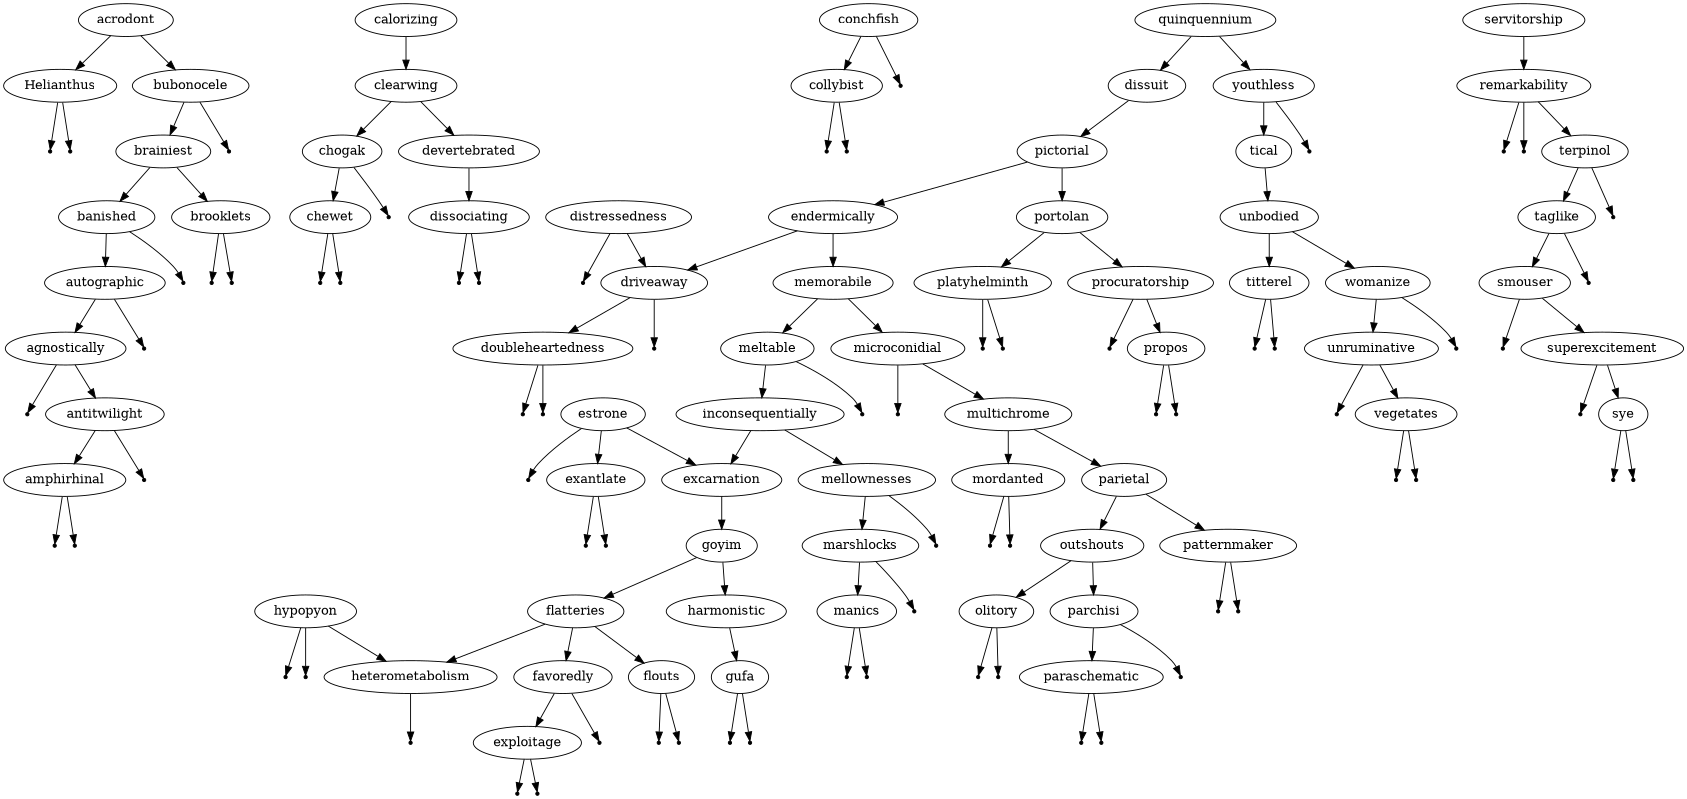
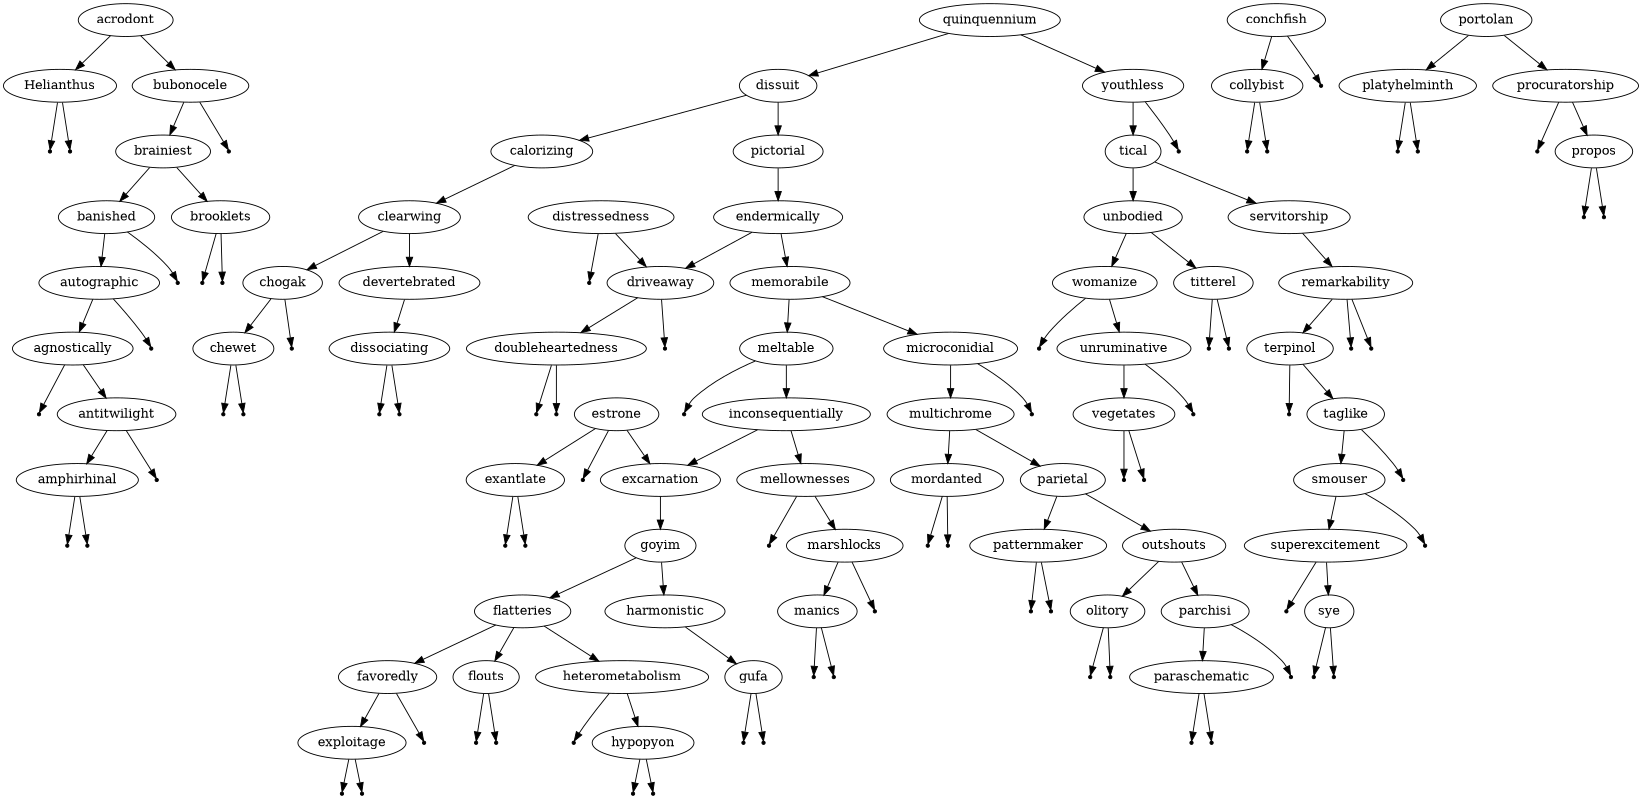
  digraph {
    node [shape=point]
    Helianthus [shape=""]
    null0
    null1
    acrodont [shape=""]
    bubonocele [shape=""]
    brainiest [shape=""]
    null10
    banished [shape=""]
    brooklets [shape=""]
    agnostically [shape=""]
    null2
    antitwilight [shape=""]
    amphirhinal [shape=""]
    null5
    null3
    null4
    autographic [shape=""]
    null6
    null7
    null8
    null9
    calorizing [shape=""]
    clearwing [shape=""]
    chogak [shape=""]
    devertebrated [shape=""]
    chewet [shape=""]
    null13
    dissociating [shape=""]
    null11
    null12
    conchfish [shape=""]
    collybist [shape=""]
    null16
    null17
    null18
    null14
    null15
    dissuit [shape=""]
    pictorial [shape=""]
    endermically [shape=""]
    portolan [shape=""]
    driveaway [shape=""]
    memorabile [shape=""]
    platyhelminth [shape=""]
    procuratorship [shape=""]
    distressedness [shape=""]
    null19
    doubleheartedness [shape=""]
    null22
    null20
    null21
    meltable [shape=""]
    microconidial [shape=""]
    inconsequentially [shape=""]
    null40
    null41
    multichrome [shape=""]
    estrone [shape=""]
    null23
    exantlate [shape=""]
    excarnation [shape=""]
    null24
    null25
    goyim [shape=""]
    flatteries [shape=""]
    harmonistic [shape=""]
    favoredly [shape=""]
    flouts [shape=""]
    heterometabolism [shape=""]
    gufa [shape=""]
    exploitage [shape=""]
    null26
    null27
    null28
    null29
    null30
    null31
    null32
    null33
    hypopyon [shape=""]
    null34
    null35
    mellownesses [shape=""]
    marshlocks [shape=""]
    null39
    manics [shape=""]
    null38
    null36
    null37
    mordanted [shape=""]
    parietal [shape=""]
    null42
    null43
    outshouts [shape=""]
    patternmaker [shape=""]
    olitory [shape=""]
    parchisi [shape=""]
    null49
    null50
    null44
    null45
    paraschematic [shape=""]
    null48
    null46
    null47
    null51
    null52
    null53
    propos [shape=""]
    null54
    null55
    quinquennium [shape=""]
    youthless [shape=""]
    tical [shape=""]
    null70
    servitorship [shape=""]
    unbodied [shape=""]
    remarkability [shape=""]
    null56
    null57
    terpinol [shape=""]
    taglike [shape=""]
    null63
    smouser [shape=""]
    null62
    null58
    superexcitement [shape=""]
    null59
    sye [shape=""]
    null60
    null61
    titterel [shape=""]
    womanize [shape=""]
    null64
    null65
    unruminative [shape=""]
    null69
    null66
    vegetates [shape=""]
    null67
    null68
    Helianthus -> null0
    Helianthus -> null1
    acrodont -> Helianthus
    acrodont -> bubonocele
    bubonocele -> brainiest
    bubonocele -> null10
    brainiest -> banished
    brainiest -> brooklets
    banished -> autographic
    banished -> null7
    brooklets -> null8
    brooklets -> null9
    agnostically -> null2
    agnostically -> antitwilight
    antitwilight -> amphirhinal
    antitwilight -> null5
    amphirhinal -> null3
    amphirhinal -> null4
    autographic -> agnostically
    autographic -> null6
    calorizing -> clearwing
    clearwing -> chogak
    clearwing -> devertebrated
    chogak -> chewet
    chogak -> null13
    devertebrated -> dissociating
    chewet -> null11
    chewet -> null12
    dissociating -> null17
    dissociating -> null18
    conchfish -> collybist
    conchfish -> null16
    collybist -> null14
    collybist -> null15
+   dissuit -> calorizing
    dissuit -> pictorial
    pictorial -> endermically
-   pictorial -> portolan
    endermically -> driveaway
    endermically -> memorabile
    portolan -> platyhelminth
    portolan -> procuratorship
    driveaway -> doubleheartedness
    driveaway -> null22
    memorabile -> meltable
    memorabile -> microconidial
    platyhelminth -> null51
    platyhelminth -> null52
    procuratorship -> null53
    procuratorship -> propos
    distressedness -> driveaway
    distressedness -> null19
    doubleheartedness -> null20
    doubleheartedness -> null21
    meltable -> inconsequentially
    meltable -> null40
    microconidial -> null41
    microconidial -> multichrome
    inconsequentially -> excarnation
    inconsequentially -> mellownesses
    multichrome -> mordanted
    multichrome -> parietal
    estrone -> null23
    estrone -> exantlate
    estrone -> excarnation
    exantlate -> null24
    exantlate -> null25
    excarnation -> goyim
    goyim -> flatteries
    goyim -> harmonistic
    flatteries -> favoredly
    flatteries -> flouts
    flatteries -> heterometabolism
    harmonistic -> gufa
    favoredly -> exploitage
    favoredly -> null28
    flouts -> null29
    flouts -> null30
    heterometabolism -> null33
-   hypopyon -> heterometabolism
+   heterometabolism -> hypopyon
    gufa -> null31
    gufa -> null32
    exploitage -> null26
    exploitage -> null27
    hypopyon -> null34
    hypopyon -> null35
    mellownesses -> marshlocks
    mellownesses -> null39
    marshlocks -> manics
    marshlocks -> null38
    manics -> null36
    manics -> null37
    mordanted -> null42
    mordanted -> null43
    parietal -> outshouts
    parietal -> patternmaker
    outshouts -> olitory
    outshouts -> parchisi
    patternmaker -> null49
    patternmaker -> null50
    olitory -> null44
    olitory -> null45
    parchisi -> paraschematic
    parchisi -> null48
    paraschematic -> null46
    paraschematic -> null47
    propos -> null54
    propos -> null55
    quinquennium -> dissuit
    quinquennium -> youthless
    youthless -> tical
    youthless -> null70
+   tical -> servitorship
    tical -> unbodied
    servitorship -> remarkability
    unbodied -> titterel
    unbodied -> womanize
    remarkability -> null56
    remarkability -> null57
    remarkability -> terpinol
    terpinol -> taglike
    terpinol -> null63
    taglike -> smouser
    taglike -> null62
    smouser -> null58
    smouser -> superexcitement
    superexcitement -> null59
    superexcitement -> sye
    sye -> null60
    sye -> null61
    titterel -> null64
    titterel -> null65
    womanize -> unruminative
    womanize -> null69
    unruminative -> null66
    unruminative -> vegetates
    vegetates -> null67
    vegetates -> null68
  }
